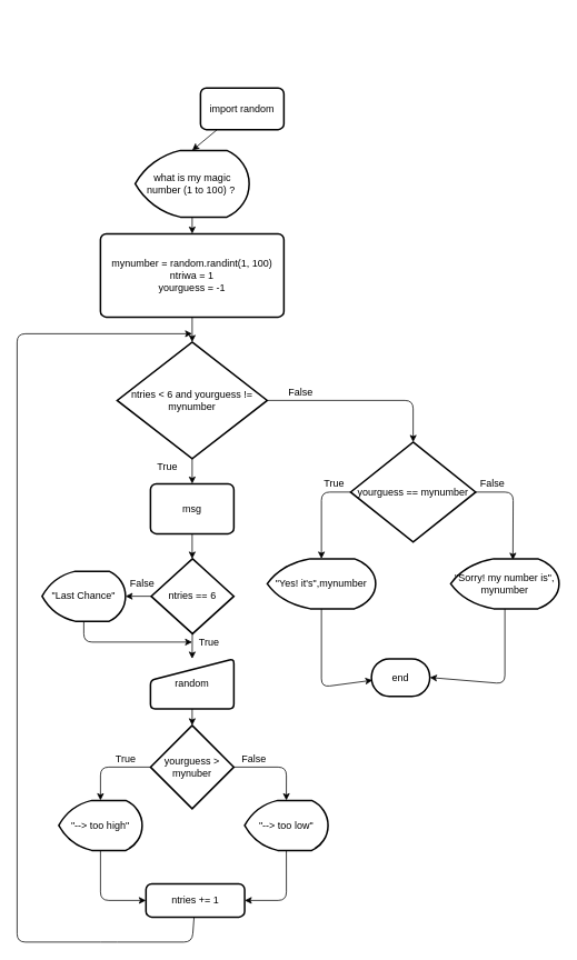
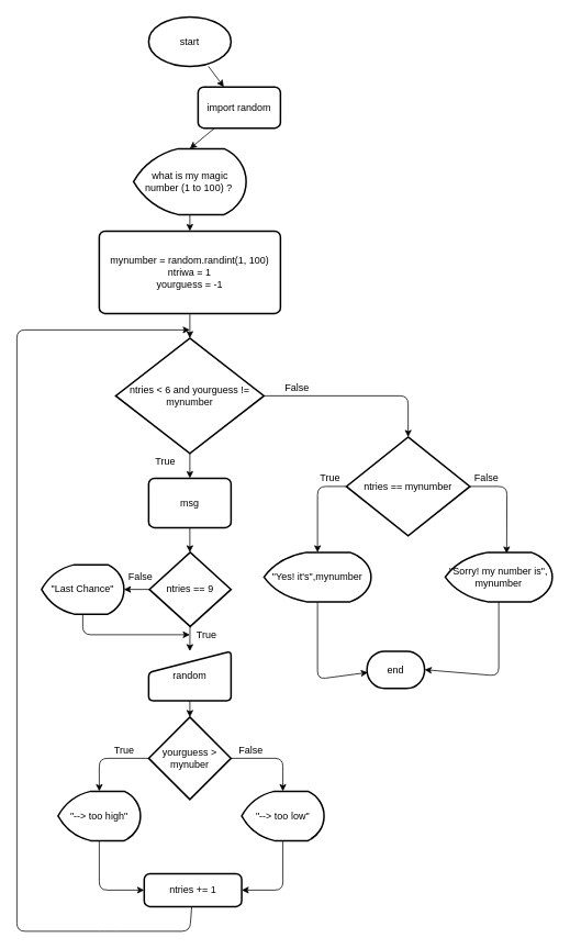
  <mxCell id="0" />
  <mxCell id="1" parent="0" />
+ <mxCell id="2" style="edgeStyle=none;html=1;" edge="1" parent="1" source="3" target="10"><mxGeometry relative="1" as="geometry" /></mxCell>
+ <mxCell id="3" value="start" style="strokeWidth=2;html=1;shape=mxgraph.flowchart.start_1;whiteSpace=wrap;" parent="1" vertex="1"><mxGeometry x="180" y="20" width="100" height="60" as="geometry" /></mxCell>
  <mxCell id="4" value="end" style="strokeWidth=2;html=1;shape=mxgraph.flowchart.terminator;whiteSpace=wrap;" parent="1" vertex="1"><mxGeometry x="445" y="790" width="70" height="45" as="geometry" /></mxCell>
  <mxCell id="5" style="edgeStyle=none;html=1;entryX=0.5;entryY=0;entryDx=0;entryDy=0;" edge="1" parent="1" source="6" target="8"><mxGeometry relative="1" as="geometry" /></mxCell>
  <mxCell id="6" value="what is my magic number (1 to 100) ?&amp;nbsp;" style="strokeWidth=2;html=1;shape=mxgraph.flowchart.display;whiteSpace=wrap;" parent="1" vertex="1"><mxGeometry x="161.67" y="180" width="136.66" height="80" as="geometry" /></mxCell>
  <mxCell id="7" style="edgeStyle=none;html=1;entryX=0.5;entryY=0;entryDx=0;entryDy=0;entryPerimeter=0;" edge="1" parent="1" source="8" target="13"><mxGeometry relative="1" as="geometry" /></mxCell>
  <mxCell id="8" value="mynumber = random.randint(1, 100)&lt;br&gt;ntriwa = 1&lt;br&gt;yourguess = -1" style="rounded=1;whiteSpace=wrap;html=1;absoluteArcSize=1;arcSize=14;strokeWidth=2;" vertex="1" parent="1"><mxGeometry x="120" y="280" width="220" height="100" as="geometry" /></mxCell>
  <mxCell id="9" style="edgeStyle=none;html=1;entryX=0.5;entryY=0;entryDx=0;entryDy=0;entryPerimeter=0;" edge="1" parent="1" source="10" target="6"><mxGeometry relative="1" as="geometry" /></mxCell>
  <mxCell id="10" value="import random" style="rounded=1;whiteSpace=wrap;html=1;absoluteArcSize=1;arcSize=14;strokeWidth=2;" vertex="1" parent="1"><mxGeometry x="240" y="105" width="100" height="50" as="geometry" /></mxCell>
  <mxCell id="11" style="edgeStyle=none;html=1;exitX=1;exitY=0.5;exitDx=0;exitDy=0;exitPerimeter=0;entryX=0.5;entryY=0;entryDx=0;entryDy=0;entryPerimeter=0;" edge="1" parent="1" source="13" target="29"><mxGeometry relative="1" as="geometry"><Array as="points"><mxPoint x="495" y="480" /></Array></mxGeometry></mxCell>
  <mxCell id="12" style="edgeStyle=none;html=1;exitX=0.5;exitY=1;exitDx=0;exitDy=0;exitPerimeter=0;entryX=0.5;entryY=0;entryDx=0;entryDy=0;" edge="1" parent="1" source="13" target="41"><mxGeometry relative="1" as="geometry" /></mxCell>
  <mxCell id="13" value="ntries &amp;lt; 6 and yourguess != mynumber" style="strokeWidth=2;html=1;shape=mxgraph.flowchart.decision;whiteSpace=wrap;" vertex="1" parent="1"><mxGeometry x="140" y="410" width="180" height="140" as="geometry" /></mxCell>
  <mxCell id="14" style="edgeStyle=none;html=1;exitX=0.5;exitY=1;exitDx=0;exitDy=0;exitPerimeter=0;" edge="1" parent="1" source="15"><mxGeometry relative="1" as="geometry"><mxPoint x="230" y="770" as="targetPoint" /><mxPoint x="100" y="770" as="sourcePoint" /><Array as="points"><mxPoint x="100" y="770" /></Array></mxGeometry></mxCell>
  <mxCell id="15" value="&quot;Last Chance&quot;" style="strokeWidth=2;html=1;shape=mxgraph.flowchart.display;whiteSpace=wrap;" vertex="1" parent="1"><mxGeometry x="50" y="685" width="100" height="60" as="geometry" /></mxCell>
  <mxCell id="16" style="edgeStyle=none;html=1;entryX=0.5;entryY=0;entryDx=0;entryDy=0;entryPerimeter=0;" edge="1" parent="1" source="17" target="20"><mxGeometry relative="1" as="geometry" /></mxCell>
  <mxCell id="17" value="random" style="html=1;strokeWidth=2;shape=manualInput;whiteSpace=wrap;rounded=1;size=26;arcSize=11;" vertex="1" parent="1"><mxGeometry x="180" y="790" width="100" height="60" as="geometry" /></mxCell>
  <mxCell id="18" style="edgeStyle=none;html=1;entryX=0.5;entryY=0;entryDx=0;entryDy=0;entryPerimeter=0;" edge="1" parent="1" source="20" target="22"><mxGeometry relative="1" as="geometry"><Array as="points"><mxPoint x="120" y="920" /></Array></mxGeometry></mxCell>
  <mxCell id="19" style="edgeStyle=none;html=1;entryX=0.5;entryY=0;entryDx=0;entryDy=0;entryPerimeter=0;" edge="1" parent="1" source="20" target="24"><mxGeometry relative="1" as="geometry"><Array as="points"><mxPoint x="343" y="920" /></Array></mxGeometry></mxCell>
  <mxCell id="20" value="yourguess &amp;gt; mynuber" style="strokeWidth=2;html=1;shape=mxgraph.flowchart.decision;whiteSpace=wrap;" vertex="1" parent="1"><mxGeometry x="180" y="870" width="100" height="100" as="geometry" /></mxCell>
  <mxCell id="21" style="edgeStyle=none;html=1;entryX=0;entryY=0.5;entryDx=0;entryDy=0;" edge="1" parent="1" source="22" target="26"><mxGeometry relative="1" as="geometry"><Array as="points"><mxPoint x="120" y="1080" /></Array></mxGeometry></mxCell>
  <mxCell id="22" value="&quot;--&amp;gt; too high&quot;" style="strokeWidth=2;html=1;shape=mxgraph.flowchart.display;whiteSpace=wrap;" vertex="1" parent="1"><mxGeometry x="70" y="960" width="100" height="60" as="geometry" /></mxCell>
  <mxCell id="23" style="edgeStyle=none;html=1;entryX=1;entryY=0.5;entryDx=0;entryDy=0;" edge="1" parent="1" source="24" target="26"><mxGeometry relative="1" as="geometry"><Array as="points"><mxPoint x="343" y="1080" /></Array></mxGeometry></mxCell>
  <mxCell id="24" value="&quot;--&amp;gt; too low&quot;" style="strokeWidth=2;html=1;shape=mxgraph.flowchart.display;whiteSpace=wrap;" vertex="1" parent="1"><mxGeometry x="292.92" y="960" width="100" height="60" as="geometry" /></mxCell>
  <mxCell id="25" style="edgeStyle=none;html=1;" edge="1" parent="1" source="26"><mxGeometry relative="1" as="geometry"><mxPoint x="230" y="400" as="targetPoint" /><Array as="points"><mxPoint x="230" y="1130" /><mxPoint x="130" y="1130" /><mxPoint x="20" y="1130" /><mxPoint x="20" y="400" /></Array></mxGeometry></mxCell>
  <mxCell id="26" value="ntries += 1" style="rounded=1;whiteSpace=wrap;html=1;absoluteArcSize=1;arcSize=14;strokeWidth=2;" vertex="1" parent="1"><mxGeometry x="174.59" y="1060" width="118.33" height="40" as="geometry" /></mxCell>
  <mxCell id="27" style="edgeStyle=none;html=1;entryX=0.5;entryY=0;entryDx=0;entryDy=0;entryPerimeter=0;" edge="1" parent="1" source="29" target="31"><mxGeometry relative="1" as="geometry"><Array as="points"><mxPoint x="385" y="590" /></Array></mxGeometry></mxCell>
  <mxCell id="28" style="edgeStyle=none;html=1;entryX=0.574;entryY=0.023;entryDx=0;entryDy=0;entryPerimeter=0;" edge="1" parent="1" source="29" target="33"><mxGeometry relative="1" as="geometry"><Array as="points"><mxPoint x="615" y="590" /></Array></mxGeometry></mxCell>
- <mxCell id="29" value="yourguess == mynumber" style="strokeWidth=2;html=1;shape=mxgraph.flowchart.decision;whiteSpace=wrap;" vertex="1" parent="1"><mxGeometry x="420" y="530" width="150" height="120" as="geometry" /></mxCell>
+ <mxCell id="29" value="ntries == mynumber" style="strokeWidth=2;html=1;shape=mxgraph.flowchart.decision;whiteSpace=wrap;" vertex="1" parent="1"><mxGeometry x="420" y="530" width="150" height="120" as="geometry" /></mxCell>
  <mxCell id="30" style="edgeStyle=none;html=1;entryX=0.017;entryY=0.573;entryDx=0;entryDy=0;entryPerimeter=0;" edge="1" parent="1" source="31" target="4"><mxGeometry relative="1" as="geometry"><Array as="points"><mxPoint x="385" y="824" /></Array></mxGeometry></mxCell>
  <mxCell id="31" value="&quot;Yes! it's&quot;,mynumber" style="strokeWidth=2;html=1;shape=mxgraph.flowchart.display;whiteSpace=wrap;" vertex="1" parent="1"><mxGeometry x="320" y="670" width="130" height="60" as="geometry" /></mxCell>
  <mxCell id="32" style="edgeStyle=none;html=1;entryX=1;entryY=0.5;entryDx=0;entryDy=0;entryPerimeter=0;" edge="1" parent="1" source="33" target="4"><mxGeometry relative="1" as="geometry"><Array as="points"><mxPoint x="605" y="820" /></Array></mxGeometry></mxCell>
  <mxCell id="33" value="&quot;Sorry! my number is&quot;, mynumber" style="strokeWidth=2;html=1;shape=mxgraph.flowchart.display;whiteSpace=wrap;" vertex="1" parent="1"><mxGeometry x="540" y="670" width="130" height="60" as="geometry" /></mxCell>
  <mxCell id="34" value="True" style="text;html=1;align=center;verticalAlign=middle;resizable=0;points=[];autosize=1;strokeColor=none;fillColor=none;" vertex="1" parent="1"><mxGeometry x="180" y="550" width="40" height="20" as="geometry" /></mxCell>
  <mxCell id="35" value="True" style="text;html=1;align=center;verticalAlign=middle;resizable=0;points=[];autosize=1;strokeColor=none;fillColor=none;" vertex="1" parent="1"><mxGeometry x="380" y="570" width="40" height="20" as="geometry" /></mxCell>
  <mxCell id="36" value="True" style="text;html=1;align=center;verticalAlign=middle;resizable=0;points=[];autosize=1;strokeColor=none;fillColor=none;" vertex="1" parent="1"><mxGeometry x="130" y="900" width="40" height="20" as="geometry" /></mxCell>
  <mxCell id="37" value="False" style="text;html=1;align=center;verticalAlign=middle;resizable=0;points=[];autosize=1;strokeColor=none;fillColor=none;" vertex="1" parent="1"><mxGeometry x="283.75" y="900" width="40" height="20" as="geometry" /></mxCell>
  <mxCell id="38" value="False" style="text;html=1;align=center;verticalAlign=middle;resizable=0;points=[];autosize=1;strokeColor=none;fillColor=none;" vertex="1" parent="1"><mxGeometry x="570" y="570" width="40" height="20" as="geometry" /></mxCell>
  <mxCell id="39" value="False" style="text;html=1;align=center;verticalAlign=middle;resizable=0;points=[];autosize=1;strokeColor=none;fillColor=none;" vertex="1" parent="1"><mxGeometry x="340" y="460" width="40" height="20" as="geometry" /></mxCell>
  <mxCell id="40" style="edgeStyle=none;html=1;entryX=0.5;entryY=0;entryDx=0;entryDy=0;" edge="1" parent="1" source="41"><mxGeometry relative="1" as="geometry"><mxPoint x="230" y="670" as="targetPoint" /></mxGeometry></mxCell>
  <mxCell id="41" value="&lt;span&gt;msg&lt;/span&gt;" style="rounded=1;whiteSpace=wrap;html=1;absoluteArcSize=1;arcSize=14;strokeWidth=2;" vertex="1" parent="1"><mxGeometry x="180" y="580" width="100" height="60" as="geometry" /></mxCell>
  <mxCell id="42" style="edgeStyle=none;html=1;entryX=0.5;entryY=0;entryDx=0;entryDy=0;" edge="1" parent="1" source="44" target="17"><mxGeometry relative="1" as="geometry" /></mxCell>
  <mxCell id="43" style="edgeStyle=none;html=1;entryX=1;entryY=0.5;entryDx=0;entryDy=0;entryPerimeter=0;" edge="1" parent="1" source="44" target="15"><mxGeometry relative="1" as="geometry" /></mxCell>
- <mxCell id="44" value="&lt;span&gt;ntries == 6&lt;/span&gt;" style="strokeWidth=2;html=1;shape=mxgraph.flowchart.decision;whiteSpace=wrap;" vertex="1" parent="1"><mxGeometry x="180.83" y="670" width="99.17" height="90" as="geometry" /></mxCell>
+ <mxCell id="44" value="&lt;span&gt;ntries == 9&lt;/span&gt;" style="strokeWidth=2;html=1;shape=mxgraph.flowchart.decision;whiteSpace=wrap;" vertex="1" parent="1"><mxGeometry x="180.83" y="670" width="99.17" height="90" as="geometry" /></mxCell>
  <mxCell id="45" value="True" style="text;html=1;align=center;verticalAlign=middle;resizable=0;points=[];autosize=1;strokeColor=none;fillColor=none;" vertex="1" parent="1"><mxGeometry x="230" y="760" width="40" height="20" as="geometry" /></mxCell>
  <mxCell id="46" value="False" style="text;html=1;align=center;verticalAlign=middle;resizable=0;points=[];autosize=1;strokeColor=none;fillColor=none;" vertex="1" parent="1"><mxGeometry x="150" y="690" width="40" height="20" as="geometry" /></mxCell>
